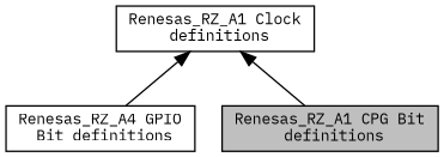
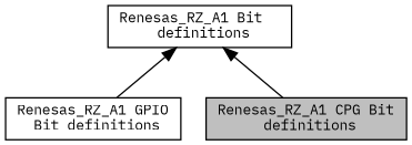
  digraph {
    fontname="IBM Plex Mono"
    rankdir=TB
    node [color=black fillcolor=white fontname="IBM Plex Mono" fontsize=10 shape=box style=filled]
    edge [dir=back fontname="IBM Plex Mono" fontsize=10 labelfontname=Helvetica labelfontsize=10 shape=plaintext style=solid]
-   n1 [height=0.2 label="Renesas_RZ_A4 GPIO\l Bit definitions" width=0.4]
-   n2 [height=0.2 label="Renesas_RZ_A1 Clock\l definitions" width=0.4]
+   n1 [height=0.2 label="Renesas_RZ_A1 GPIO\l Bit definitions" width=0.4]
+   n2 [height=0.2 label="Renesas_RZ_A1 Bit\l definitions" width=0.4]
    n3 [fillcolor=grey75 fontcolor=black height=0.2 label="Renesas_RZ_A1 CPG Bit\l definitions" width=0.4]
    n2 -> n1
    n2 -> n3
  }
